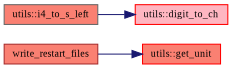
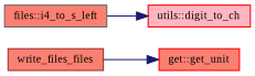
  digraph {
    fontname="Liberation Serif"
    rankdir=LR
    node [color=red fillcolor=salmon fontname="Liberation Serif" fontsize=10 shape=record style=filled]
    edge [color=midnightblue fontname="Liberation Serif" fontsize=10 labelfontname=Helvetica labelfontsize=10 style=solid]
-   n1 [color=brown fontcolor=black height=0.2 label=write_restart_files width=0.4]
-   n2 [height=0.2 label="utils::get_unit" width=0.4]
-   n3 [color=gray40 height=0.2 label="utils::i4_to_s_left" width=0.4]
+   n1 [color=brown fontcolor=black height=0.2 label=write_files_files width=0.4]
+   n2 [height=0.2 label="get::get_unit" width=0.4]
+   n3 [color=gray40 height=0.2 label="files::i4_to_s_left" width=0.4]
    n4 [fillcolor=lightpink height=0.2 label="utils::digit_to_ch" width=0.4]
    n1 -> n2
    n3 -> n4
  }
